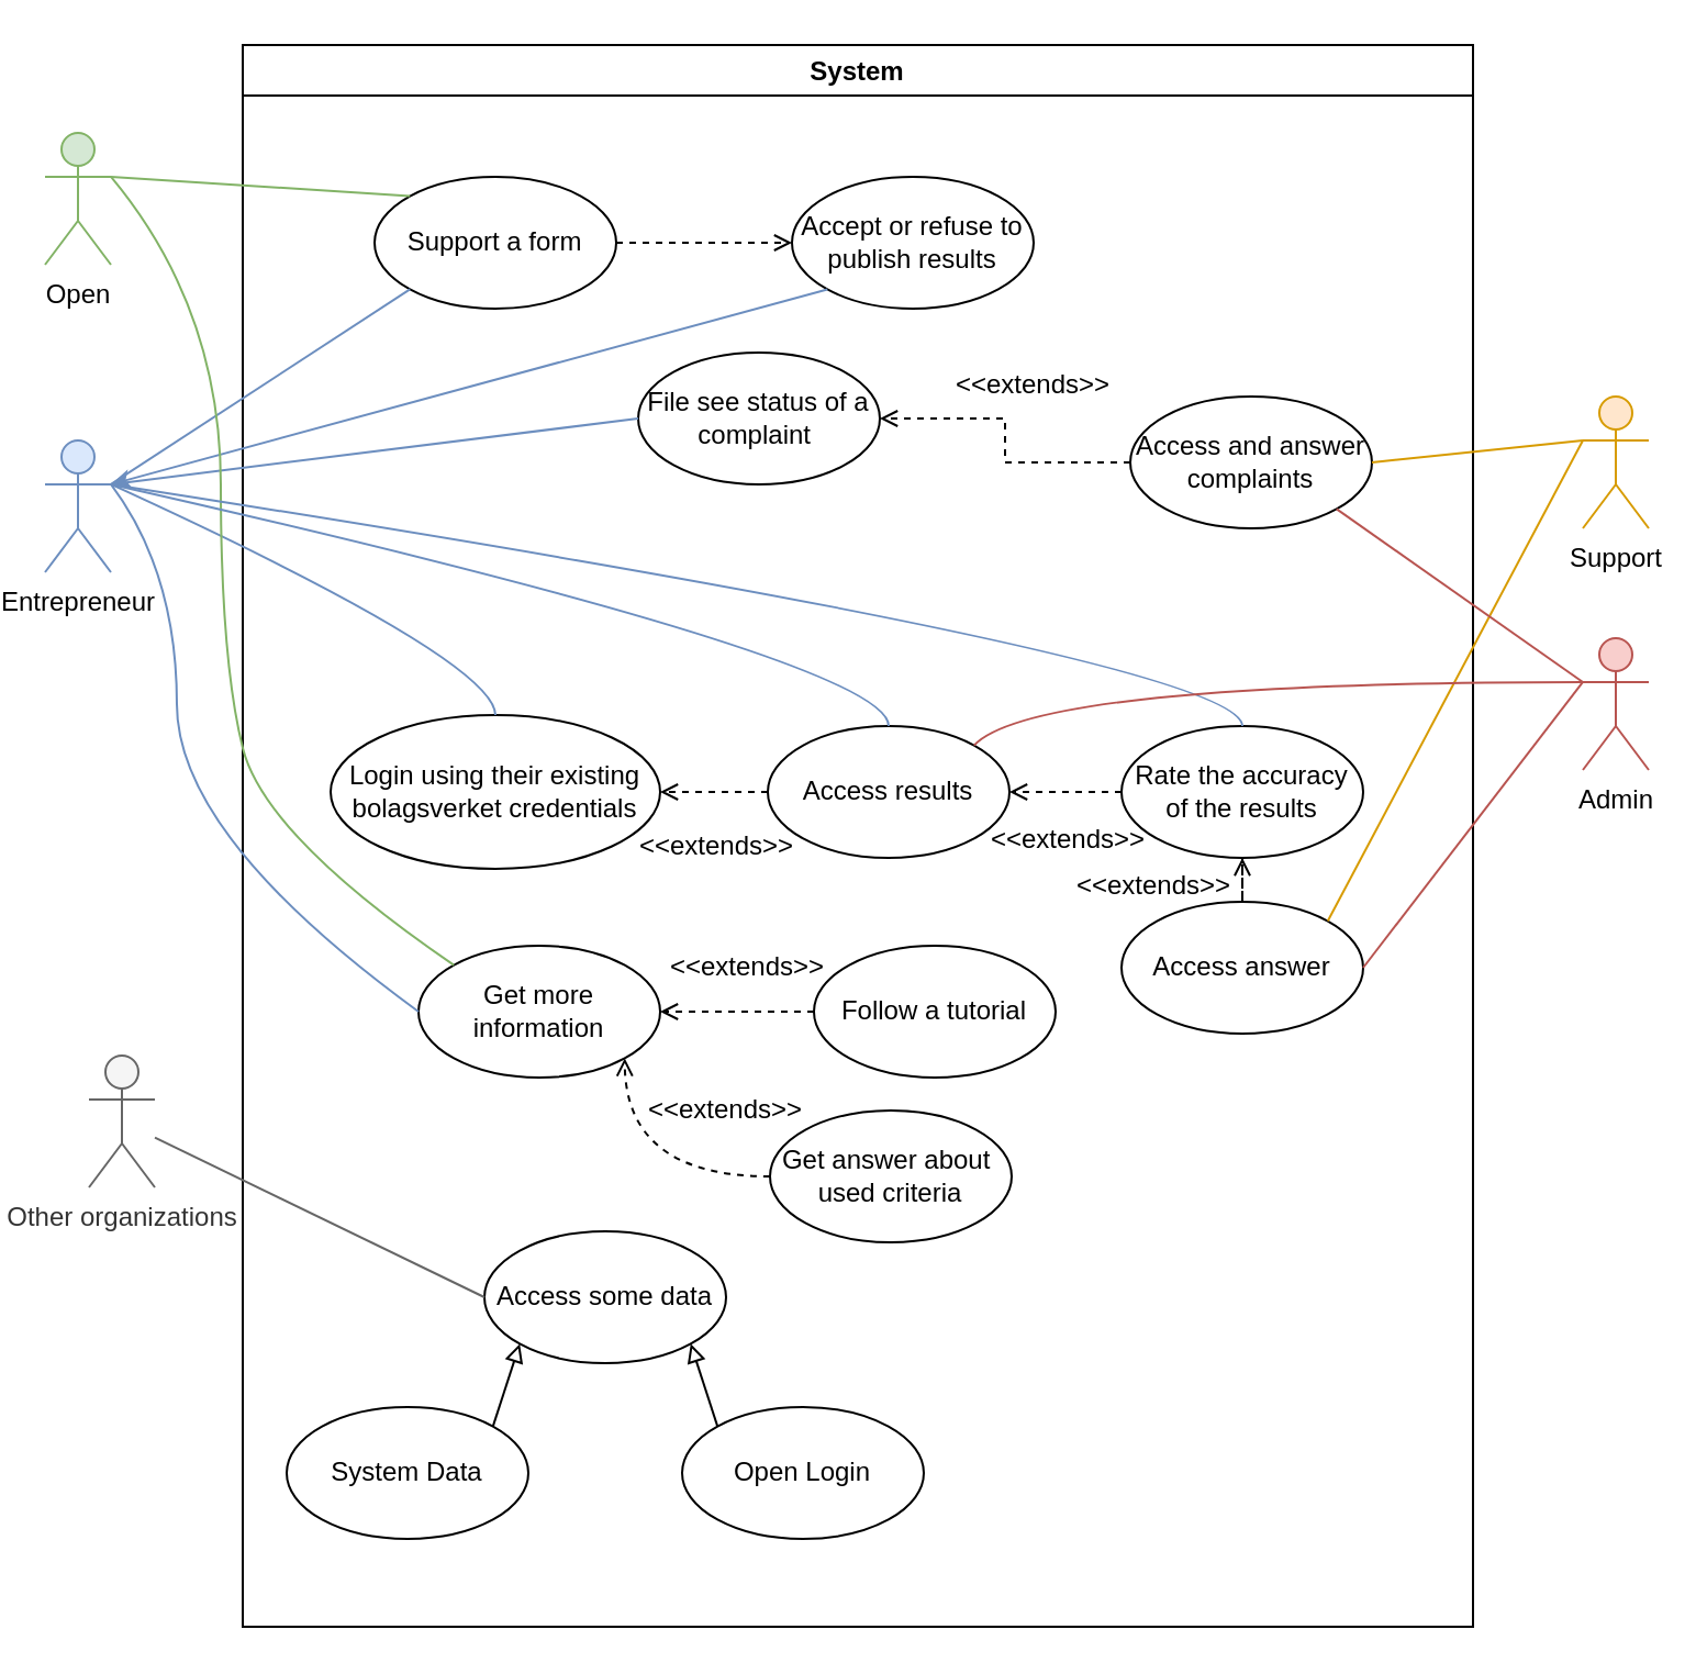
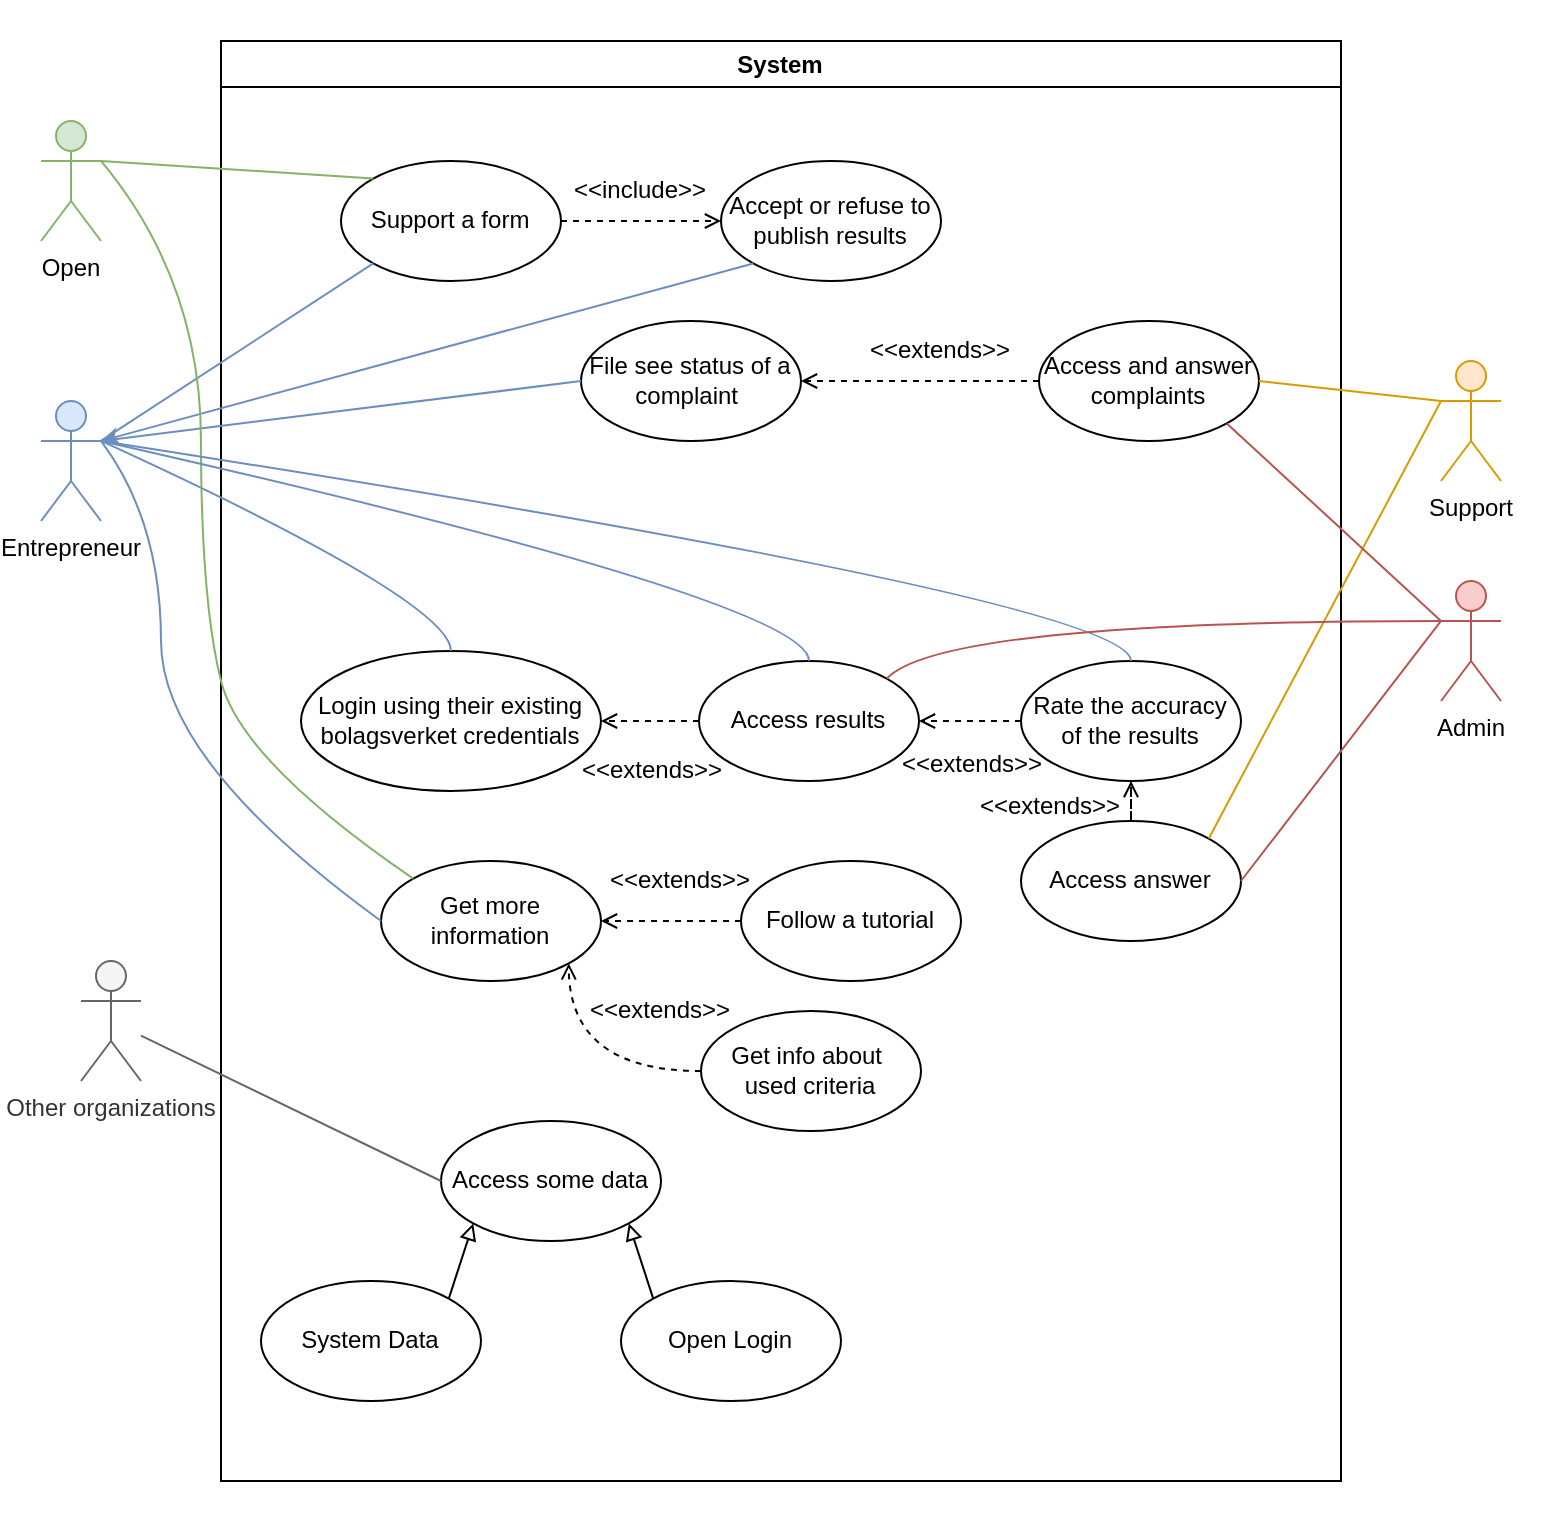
  <mxCell id="0" />
  <mxCell id="1" parent="0" />
  <mxCell id="2" value="System" style="swimlane;" vertex="1" parent="1"><mxGeometry x="110" y="20" width="560" height="720" as="geometry" /></mxCell>
  <mxCell id="3" style="edgeStyle=orthogonalEdgeStyle;rounded=0;orthogonalLoop=1;jettySize=auto;html=1;exitX=1;exitY=0.5;exitDx=0;exitDy=0;entryX=0;entryY=0.5;entryDx=0;entryDy=0;dashed=1;endArrow=open;endFill=0;" edge="1" parent="2" source="4" target="17"><mxGeometry relative="1" as="geometry" /></mxCell>
  <mxCell id="4" value="Support a form" style="ellipse;whiteSpace=wrap;html=1;" vertex="1" parent="2"><mxGeometry x="60" y="60" width="110" height="60" as="geometry" /></mxCell>
  <mxCell id="5" style="edgeStyle=orthogonalEdgeStyle;rounded=0;orthogonalLoop=1;jettySize=auto;html=1;exitX=0;exitY=0.5;exitDx=0;exitDy=0;entryX=1;entryY=0.5;entryDx=0;entryDy=0;dashed=1;endArrow=open;endFill=0;" edge="1" parent="2" source="6" target="11"><mxGeometry relative="1" as="geometry" /></mxCell>
  <mxCell id="6" value="Access results" style="ellipse;whiteSpace=wrap;html=1;" vertex="1" parent="2"><mxGeometry x="239" y="310" width="110" height="60" as="geometry" /></mxCell>
  <mxCell id="7" value="Access some data" style="ellipse;whiteSpace=wrap;html=1;" vertex="1" parent="2"><mxGeometry x="110" y="540" width="110" height="60" as="geometry" /></mxCell>
  <mxCell id="8" value="File see status of a complaint&amp;nbsp;" style="ellipse;whiteSpace=wrap;html=1;" vertex="1" parent="2"><mxGeometry x="180" y="140" width="110" height="60" as="geometry" /></mxCell>
  <mxCell id="9" value="" style="edgeStyle=orthogonalEdgeStyle;rounded=0;orthogonalLoop=1;jettySize=auto;html=1;dashed=1;endArrow=open;endFill=0;" edge="1" parent="2" source="10" target="8"><mxGeometry relative="1" as="geometry" /></mxCell>
- <mxCell id="10" value="Access and answer complaints" style="ellipse;whiteSpace=wrap;html=1;" vertex="1" parent="2"><mxGeometry x="404" y="160" width="110" height="60" as="geometry" /></mxCell>
+ <mxCell id="10" value="Access and answer complaints" style="ellipse;whiteSpace=wrap;html=1;" vertex="1" parent="2"><mxGeometry x="409" y="140" width="110" height="60" as="geometry" /></mxCell>
  <mxCell id="11" value="Login using their existing bolagsverket credentials" style="ellipse;whiteSpace=wrap;html=1;" vertex="1" parent="2"><mxGeometry x="40" y="305" width="150" height="70" as="geometry" /></mxCell>
  <mxCell id="12" value="&amp;lt;&amp;lt;extends&amp;gt;&amp;gt;" style="text;html=1;strokeColor=none;fillColor=none;align=center;verticalAlign=middle;whiteSpace=wrap;rounded=0;" vertex="1" parent="2"><mxGeometry x="330" y="140" width="60" height="30" as="geometry" /></mxCell>
  <mxCell id="13" value="" style="edgeStyle=orthogonalEdgeStyle;rounded=0;orthogonalLoop=1;jettySize=auto;html=1;dashed=1;endArrow=open;endFill=0;" edge="1" parent="2" source="14" target="6"><mxGeometry relative="1" as="geometry" /></mxCell>
  <mxCell id="14" value="Rate the accuracy of the results" style="ellipse;whiteSpace=wrap;html=1;" vertex="1" parent="2"><mxGeometry x="400" y="310" width="110" height="60" as="geometry" /></mxCell>
  <mxCell id="15" value="" style="edgeStyle=orthogonalEdgeStyle;rounded=0;orthogonalLoop=1;jettySize=auto;html=1;dashed=1;endArrow=open;endFill=0;" edge="1" parent="2" source="16" target="14"><mxGeometry relative="1" as="geometry" /></mxCell>
  <mxCell id="16" value="Access answer" style="ellipse;whiteSpace=wrap;html=1;" vertex="1" parent="2"><mxGeometry x="400" y="390" width="110" height="60" as="geometry" /></mxCell>
  <mxCell id="17" value="Accept or refuse to publish results" style="ellipse;whiteSpace=wrap;html=1;" vertex="1" parent="2"><mxGeometry x="250" y="60" width="110" height="60" as="geometry" /></mxCell>
+ <mxCell id="18" value="&amp;lt;&amp;lt;include&amp;gt;&amp;gt;" style="text;html=1;strokeColor=none;fillColor=none;align=center;verticalAlign=middle;whiteSpace=wrap;rounded=0;" vertex="1" parent="2"><mxGeometry x="180" y="60" width="60" height="30" as="geometry" /></mxCell>
  <mxCell id="19" value="&amp;lt;&amp;lt;extends&amp;gt;&amp;gt;" style="text;html=1;strokeColor=none;fillColor=none;align=center;verticalAlign=middle;whiteSpace=wrap;rounded=0;" vertex="1" parent="2"><mxGeometry x="385" y="368" width="60" height="30" as="geometry" /></mxCell>
  <mxCell id="20" value="&amp;lt;&amp;lt;extends&amp;gt;&amp;gt;" style="text;html=1;strokeColor=none;fillColor=none;align=center;verticalAlign=middle;whiteSpace=wrap;rounded=0;" vertex="1" parent="2"><mxGeometry x="346" y="347" width="60" height="30" as="geometry" /></mxCell>
  <mxCell id="21" value="&amp;lt;&amp;lt;extends&amp;gt;&amp;gt;" style="text;html=1;strokeColor=none;fillColor=none;align=center;verticalAlign=middle;whiteSpace=wrap;rounded=0;" vertex="1" parent="2"><mxGeometry x="190" y="470" width="60" height="30" as="geometry" /></mxCell>
  <mxCell id="22" value="Get more information" style="ellipse;whiteSpace=wrap;html=1;" vertex="1" parent="2"><mxGeometry x="80" y="410" width="110" height="60" as="geometry" /></mxCell>
  <mxCell id="23" value="" style="edgeStyle=orthogonalEdgeStyle;rounded=0;orthogonalLoop=1;jettySize=auto;html=1;dashed=1;endArrow=open;endFill=0;" edge="1" parent="2" source="24" target="22"><mxGeometry relative="1" as="geometry" /></mxCell>
  <mxCell id="24" value="Follow a tutorial" style="ellipse;whiteSpace=wrap;html=1;" vertex="1" parent="2"><mxGeometry x="260" y="410" width="110" height="60" as="geometry" /></mxCell>
  <mxCell id="25" style="edgeStyle=orthogonalEdgeStyle;orthogonalLoop=1;jettySize=auto;html=1;exitX=0;exitY=0.5;exitDx=0;exitDy=0;entryX=1;entryY=1;entryDx=0;entryDy=0;dashed=1;endArrow=open;endFill=0;curved=1;" edge="1" parent="2" source="26" target="22"><mxGeometry relative="1" as="geometry" /></mxCell>
- <mxCell id="26" value="Get answer about&amp;nbsp; used criteria" style="ellipse;whiteSpace=wrap;html=1;" vertex="1" parent="2"><mxGeometry x="240" y="485" width="110" height="60" as="geometry" /></mxCell>
+ <mxCell id="26" value="Get info about&amp;nbsp; used criteria" style="ellipse;whiteSpace=wrap;html=1;" vertex="1" parent="2"><mxGeometry x="240" y="485" width="110" height="60" as="geometry" /></mxCell>
  <mxCell id="27" value="&amp;lt;&amp;lt;extends&amp;gt;&amp;gt;" style="text;html=1;strokeColor=none;fillColor=none;align=center;verticalAlign=middle;whiteSpace=wrap;rounded=0;" vertex="1" parent="2"><mxGeometry x="200" y="405" width="60" height="30" as="geometry" /></mxCell>
  <mxCell id="28" value="&amp;lt;&amp;lt;extends&amp;gt;&amp;gt;" style="text;html=1;strokeColor=none;fillColor=none;align=center;verticalAlign=middle;whiteSpace=wrap;rounded=0;" vertex="1" parent="2"><mxGeometry x="186" y="350" width="60" height="30" as="geometry" /></mxCell>
  <mxCell id="29" style="edgeStyle=none;rounded=0;orthogonalLoop=1;jettySize=auto;html=1;exitX=0;exitY=0;exitDx=0;exitDy=0;entryX=1;entryY=1;entryDx=0;entryDy=0;endArrow=block;endFill=0;" edge="1" parent="2" source="30" target="7"><mxGeometry relative="1" as="geometry" /></mxCell>
  <mxCell id="30" value="Open Login" style="ellipse;whiteSpace=wrap;html=1;" vertex="1" parent="2"><mxGeometry x="200" y="620" width="110" height="60" as="geometry" /></mxCell>
  <mxCell id="31" style="orthogonalLoop=1;jettySize=auto;html=1;exitX=1;exitY=0;exitDx=0;exitDy=0;entryX=0;entryY=1;entryDx=0;entryDy=0;endArrow=block;endFill=0;rounded=0;" edge="1" parent="2" source="32" target="7"><mxGeometry relative="1" as="geometry" /></mxCell>
  <mxCell id="32" value="System Data" style="ellipse;whiteSpace=wrap;html=1;" vertex="1" parent="2"><mxGeometry x="20" y="620" width="110" height="60" as="geometry" /></mxCell>
  <mxCell id="33" value="Open" style="shape=umlActor;verticalLabelPosition=bottom;verticalAlign=top;html=1;outlineConnect=0;fillColor=#d5e8d4;strokeColor=#82b366;" vertex="1" parent="1"><mxGeometry x="20" y="60" width="30" height="60" as="geometry" /></mxCell>
  <mxCell id="34" value="Entrepreneur" style="shape=umlActor;verticalLabelPosition=bottom;verticalAlign=top;html=1;outlineConnect=0;fillColor=#dae8fc;strokeColor=#6c8ebf;" vertex="1" parent="1"><mxGeometry x="20" y="200" width="30" height="60" as="geometry" /></mxCell>
  <mxCell id="35" value="Admin" style="shape=umlActor;verticalLabelPosition=bottom;verticalAlign=top;html=1;outlineConnect=0;fillColor=#f8cecc;strokeColor=#b85450;" vertex="1" parent="1"><mxGeometry x="720" y="290" width="30" height="60" as="geometry" /></mxCell>
  <mxCell id="36" value="Support" style="shape=umlActor;verticalLabelPosition=bottom;verticalAlign=top;html=1;outlineConnect=0;fillColor=#ffe6cc;strokeColor=#d79b00;" vertex="1" parent="1"><mxGeometry x="720" y="180" width="30" height="60" as="geometry" /></mxCell>
  <mxCell id="37" value="Other organizations" style="shape=umlActor;verticalLabelPosition=bottom;verticalAlign=top;html=1;outlineConnect=0;fillColor=#f5f5f5;fontColor=#333333;strokeColor=#666666;" vertex="1" parent="1"><mxGeometry x="40" y="480" width="30" height="60" as="geometry" /></mxCell>
  <mxCell id="38" value="" style="endArrow=none;html=1;rounded=0;exitX=0;exitY=0;exitDx=0;exitDy=0;entryX=1;entryY=0.333;entryDx=0;entryDy=0;entryPerimeter=0;fillColor=#d5e8d4;strokeColor=#82b366;" edge="1" parent="1" source="4" target="33"><mxGeometry width="50" height="50" relative="1" as="geometry"><mxPoint x="380" y="250" as="sourcePoint" /><mxPoint x="430" y="200" as="targetPoint" /></mxGeometry></mxCell>
  <mxCell id="39" value="" style="endArrow=none;html=1;rounded=0;exitX=0;exitY=1;exitDx=0;exitDy=0;entryX=1;entryY=0.333;entryDx=0;entryDy=0;entryPerimeter=0;fillColor=#dae8fc;strokeColor=#6c8ebf;" edge="1" parent="1" source="4" target="34"><mxGeometry width="50" height="50" relative="1" as="geometry"><mxPoint x="196.109" y="158.787" as="sourcePoint" /><mxPoint x="60" y="105.836" as="targetPoint" /></mxGeometry></mxCell>
  <mxCell id="40" value="" style="endArrow=none;html=1;rounded=0;exitX=0;exitY=0.5;exitDx=0;exitDy=0;fillColor=#f5f5f5;strokeColor=#666666;" edge="1" parent="1" source="7" target="37"><mxGeometry width="50" height="50" relative="1" as="geometry"><mxPoint x="250" y="260" as="sourcePoint" /><mxPoint x="60" y="222.927" as="targetPoint" /></mxGeometry></mxCell>
  <mxCell id="41" value="" style="endArrow=none;html=1;rounded=0;exitX=0;exitY=0.5;exitDx=0;exitDy=0;entryX=1;entryY=0.333;entryDx=0;entryDy=0;entryPerimeter=0;fillColor=#dae8fc;strokeColor=#6c8ebf;" edge="1" parent="1" source="8" target="34"><mxGeometry width="50" height="50" relative="1" as="geometry"><mxPoint x="250" y="260" as="sourcePoint" /><mxPoint x="50" y="210" as="targetPoint" /></mxGeometry></mxCell>
  <mxCell id="42" value="" style="endArrow=none;html=1;rounded=0;exitX=1;exitY=0.5;exitDx=0;exitDy=0;entryX=0;entryY=0.333;entryDx=0;entryDy=0;entryPerimeter=0;fillColor=#ffe6cc;strokeColor=#d79b00;" edge="1" parent="1" source="10" target="36"><mxGeometry width="50" height="50" relative="1" as="geometry"><mxPoint x="250" y="260" as="sourcePoint" /><mxPoint x="60" y="222.927" as="targetPoint" /></mxGeometry></mxCell>
  <mxCell id="43" value="" style="endArrow=none;html=1;exitX=0.5;exitY=0;exitDx=0;exitDy=0;entryX=1;entryY=0.333;entryDx=0;entryDy=0;entryPerimeter=0;curved=1;fillColor=#dae8fc;strokeColor=#6c8ebf;" edge="1" parent="1" source="11" target="34"><mxGeometry width="50" height="50" relative="1" as="geometry"><mxPoint x="260" y="220" as="sourcePoint" /><mxPoint x="50" y="220" as="targetPoint" /><Array as="points"><mxPoint x="225" y="300" /></Array></mxGeometry></mxCell>
  <mxCell id="44" value="" style="endArrow=none;html=1;rounded=0;exitX=1;exitY=0;exitDx=0;exitDy=0;entryX=0;entryY=0.333;entryDx=0;entryDy=0;entryPerimeter=0;fillColor=#ffe6cc;strokeColor=#d79b00;" edge="1" parent="1" source="16" target="36"><mxGeometry width="50" height="50" relative="1" as="geometry"><mxPoint x="650" y="250" as="sourcePoint" /><mxPoint x="720" y="210" as="targetPoint" /></mxGeometry></mxCell>
  <mxCell id="45" value="" style="endArrow=classic;html=1;rounded=0;exitX=0;exitY=1;exitDx=0;exitDy=0;entryX=1;entryY=0.333;entryDx=0;entryDy=0;entryPerimeter=0;fillColor=#dae8fc;strokeColor=#6c8ebf;" edge="1" parent="1" source="17" target="34"><mxGeometry width="50" height="50" relative="1" as="geometry"><mxPoint x="206.109" y="141.213" as="sourcePoint" /><mxPoint x="50" y="200" as="targetPoint" /></mxGeometry></mxCell>
  <mxCell id="46" value="" style="endArrow=none;html=1;rounded=0;exitX=1;exitY=1;exitDx=0;exitDy=0;entryX=0;entryY=0.333;entryDx=0;entryDy=0;entryPerimeter=0;fillColor=#f8cecc;strokeColor=#b85450;" edge="1" parent="1" source="10" target="35"><mxGeometry width="50" height="50" relative="1" as="geometry"><mxPoint x="650" y="200" as="sourcePoint" /><mxPoint x="730" y="210" as="targetPoint" /></mxGeometry></mxCell>
  <mxCell id="47" value="" style="endArrow=none;html=1;rounded=0;exitX=1;exitY=0.5;exitDx=0;exitDy=0;entryX=0;entryY=0.333;entryDx=0;entryDy=0;entryPerimeter=0;fillColor=#f8cecc;strokeColor=#b85450;" edge="1" parent="1" source="16" target="35"><mxGeometry width="50" height="50" relative="1" as="geometry"><mxPoint x="630" y="450" as="sourcePoint" /><mxPoint x="730" y="210" as="targetPoint" /></mxGeometry></mxCell>
  <mxCell id="48" value="" style="endArrow=none;html=1;entryX=1;entryY=0.333;entryDx=0;entryDy=0;entryPerimeter=0;exitX=0;exitY=0;exitDx=0;exitDy=0;curved=1;fillColor=#d5e8d4;strokeColor=#82b366;" edge="1" parent="1" source="22" target="33"><mxGeometry width="50" height="50" relative="1" as="geometry"><mxPoint x="110" y="380" as="sourcePoint" /><mxPoint x="60" y="90" as="targetPoint" /><Array as="points"><mxPoint x="120" y="380" /><mxPoint x="100" y="300" /><mxPoint x="100" y="140" /></Array></mxGeometry></mxCell>
  <mxCell id="49" value="" style="endArrow=none;html=1;exitX=0.5;exitY=0;exitDx=0;exitDy=0;entryX=1;entryY=0.333;entryDx=0;entryDy=0;entryPerimeter=0;curved=1;fillColor=#dae8fc;strokeColor=#6c8ebf;" edge="1" parent="1" source="6" target="34"><mxGeometry width="50" height="50" relative="1" as="geometry"><mxPoint x="235" y="335" as="sourcePoint" /><mxPoint x="220" y="260" as="targetPoint" /><Array as="points"><mxPoint x="404" y="300" /></Array></mxGeometry></mxCell>
  <mxCell id="50" value="" style="endArrow=none;html=1;exitX=0.5;exitY=0;exitDx=0;exitDy=0;entryX=1;entryY=0.333;entryDx=0;entryDy=0;entryPerimeter=0;curved=1;fillColor=#dae8fc;strokeColor=#6c8ebf;" edge="1" parent="1" source="14" target="34"><mxGeometry width="50" height="50" relative="1" as="geometry"><mxPoint x="414" y="340" as="sourcePoint" /><mxPoint x="60" y="230" as="targetPoint" /><Array as="points"><mxPoint x="565" y="300" /></Array></mxGeometry></mxCell>
  <mxCell id="51" value="" style="endArrow=none;html=1;exitX=0;exitY=0.5;exitDx=0;exitDy=0;entryX=1;entryY=0.333;entryDx=0;entryDy=0;entryPerimeter=0;curved=1;fillColor=#dae8fc;strokeColor=#6c8ebf;" edge="1" parent="1" source="22" target="34"><mxGeometry width="50" height="50" relative="1" as="geometry"><mxPoint x="386.109" y="141.213" as="sourcePoint" /><mxPoint x="60" y="230" as="targetPoint" /><Array as="points"><mxPoint x="80" y="380" /><mxPoint x="80" y="260" /></Array></mxGeometry></mxCell>
  <mxCell id="52" value="" style="endArrow=none;html=1;exitX=1;exitY=0;exitDx=0;exitDy=0;entryX=0;entryY=0.333;entryDx=0;entryDy=0;entryPerimeter=0;curved=1;fillColor=#f8cecc;strokeColor=#b85450;" edge="1" parent="1" source="6" target="35"><mxGeometry width="50" height="50" relative="1" as="geometry"><mxPoint x="630" y="450" as="sourcePoint" /><mxPoint x="730" y="320" as="targetPoint" /><Array as="points"><mxPoint x="470" y="310" /></Array></mxGeometry></mxCell>
